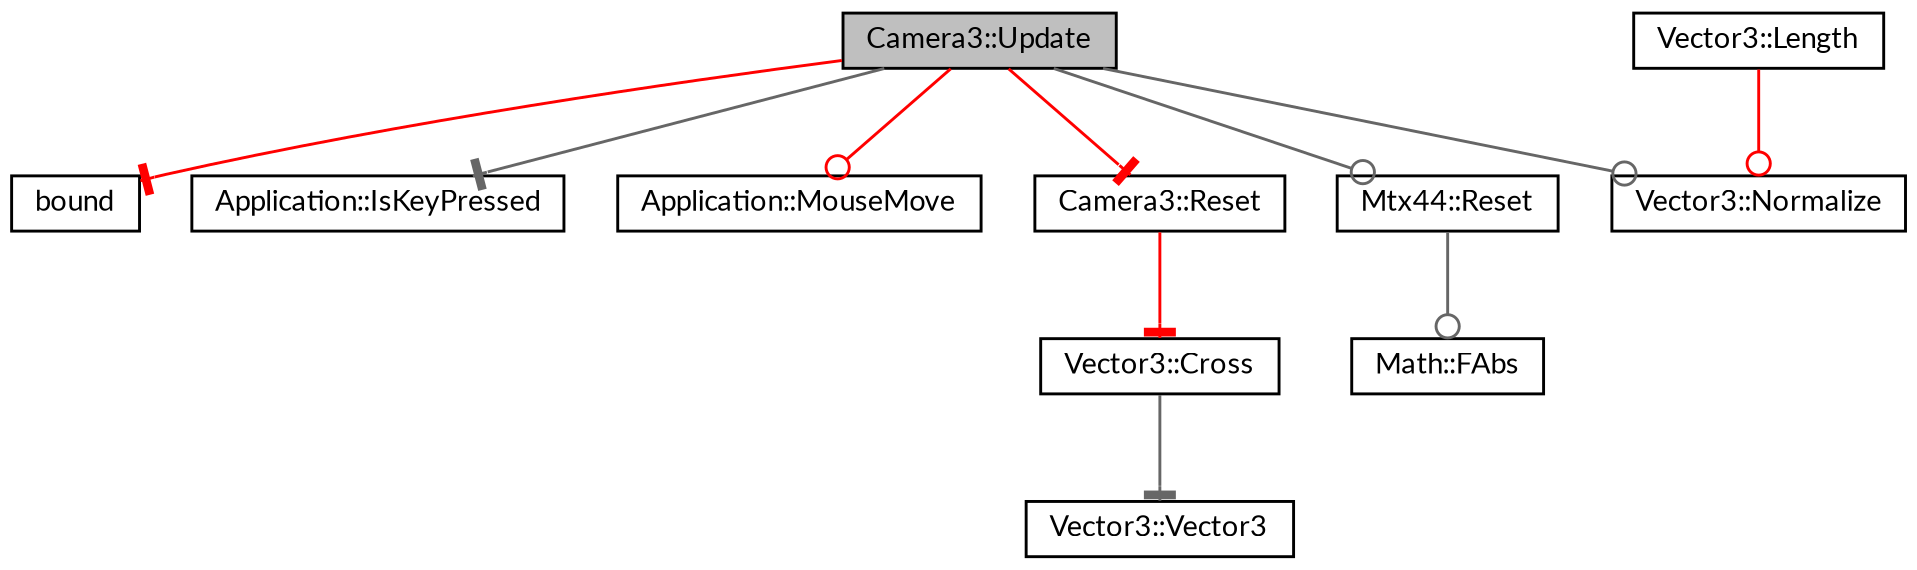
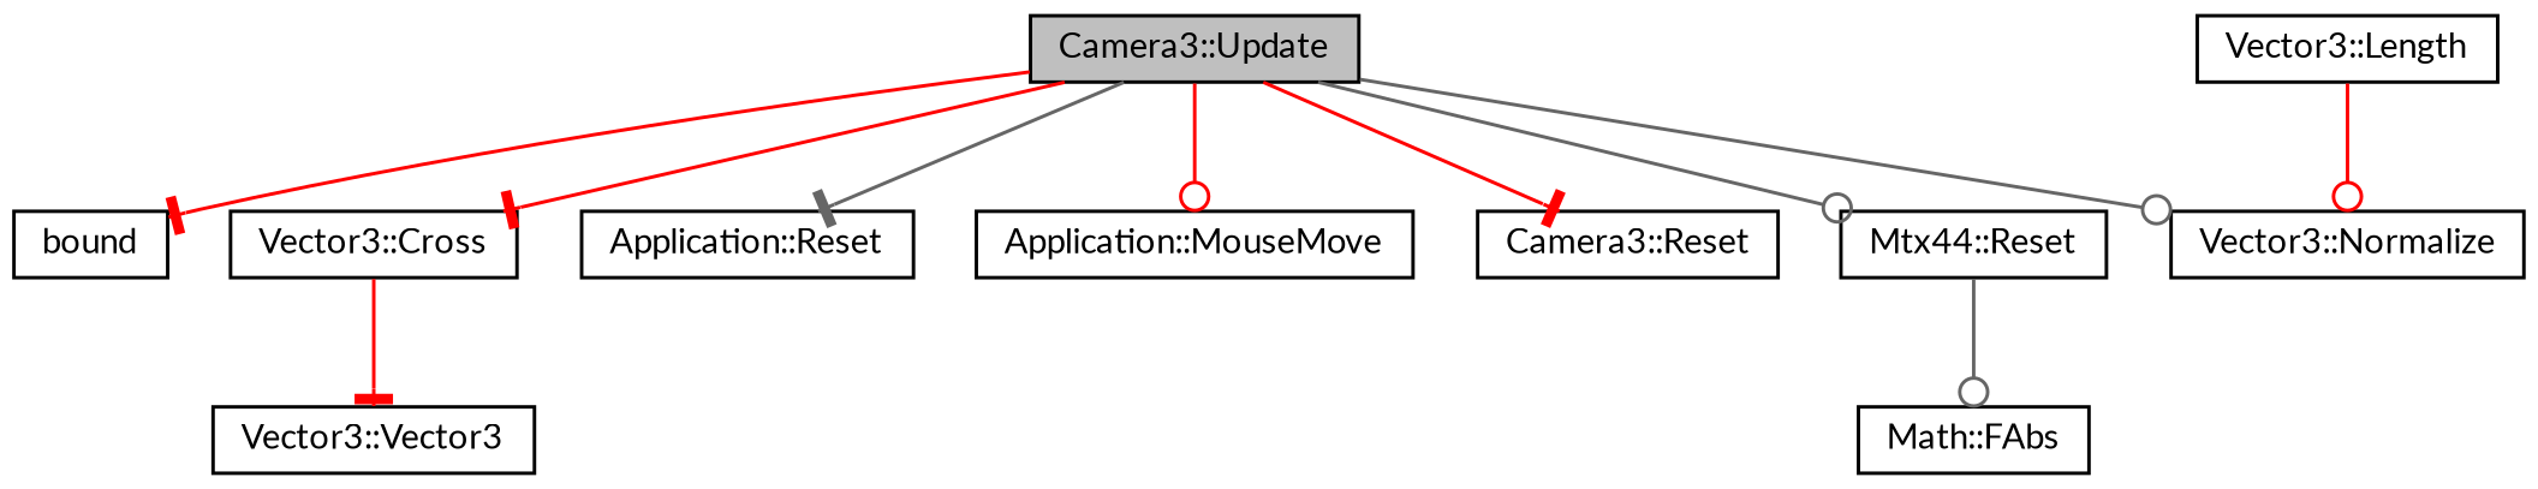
  digraph {
    fontname=Lato
    rankdir=TB
    node [color=black fontname=Lato fontsize=10 shape=record]
    edge [arrowhead=tee color=red fontname=Lato fontsize=10 labelfontname=Helvetica labelfontsize=10 style=solid]
    n1 [fillcolor=grey75 fontcolor=black height=0.2 label="Camera3::Update" style=filled width=0.4]
    n2 [height=0.2 label=bound width=0.4]
    n3 [height=0.2 label="Vector3::Cross" width=0.4]
-   n4 [height=0.2 label="Application::IsKeyPressed" width=0.4]
+   n4 [height=0.2 label="Application::Reset" width=0.4]
    n5 [height=0.2 label="Application::MouseMove" width=0.4]
    n6 [height=0.2 label="Vector3::Normalize" width=0.4]
    n7 [height=0.2 label="Camera3::Reset" width=0.4]
    n8 [height=0.2 label="Mtx44::Reset" width=0.4]
    n9 [height=0.2 label="Vector3::Vector3" width=0.4]
    n10 [height=0.2 label="Math::FAbs" width=0.4]
    n11 [height=0.2 label="Vector3::Length" width=0.4]
    n1 -> n2
-   n7 -> n3
+   n1 -> n3
    n1 -> n4 [color=gray40]
    n1 -> n5 [arrowhead=odot]
    n1 -> n6 [arrowhead=odot color=gray40]
    n1 -> n7
    n1 -> n8 [arrowhead=odot color=gray40]
-   n3 -> n9 [color=gray40]
+   n3 -> n9
    n8 -> n10 [arrowhead=odot color=gray40]
    n11 -> n6 [arrowhead=odot]
  }
